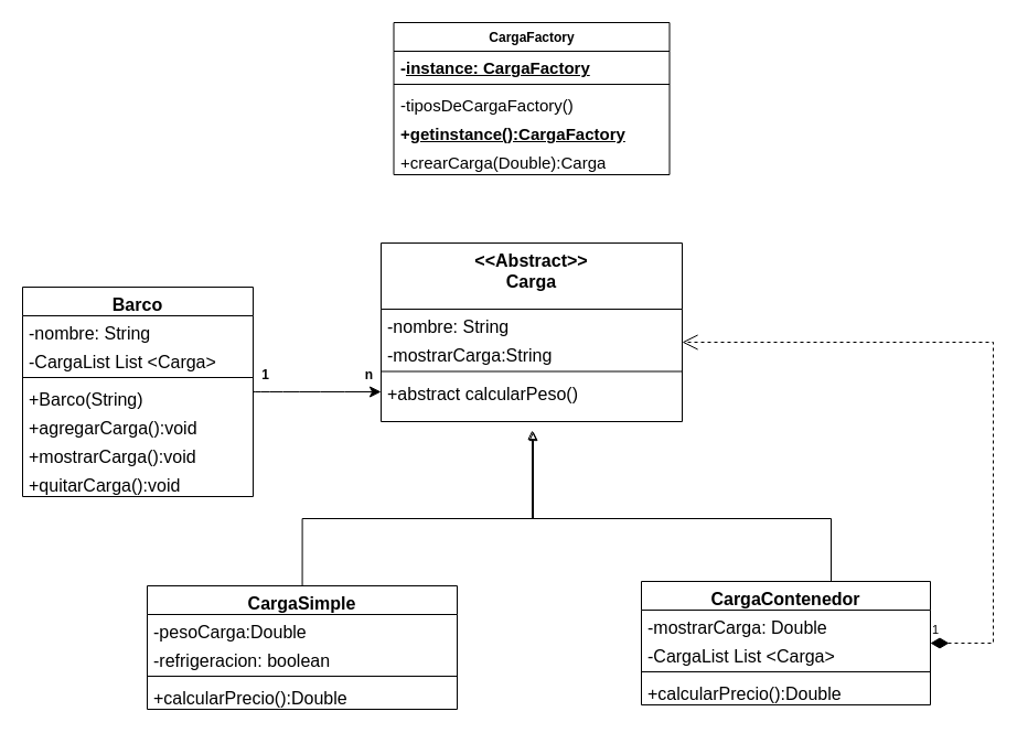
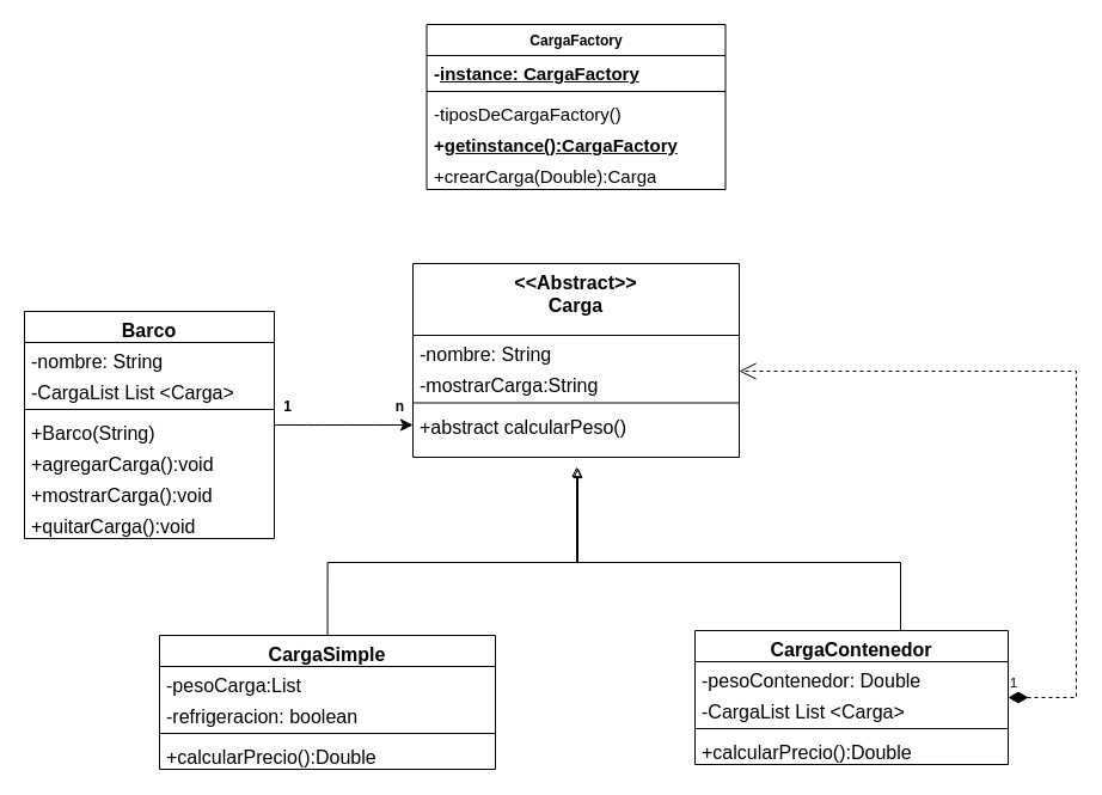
  <mxCell id="0" />
  <mxCell id="1" parent="0" />
  <mxCell id="2" value="&amp;lt;&amp;lt;Abstract&amp;gt;&amp;gt;&lt;br&gt;Carga" style="swimlane;fontStyle=1;align=center;verticalAlign=top;childLayout=stackLayout;horizontal=1;startSize=60;horizontalStack=0;resizeParent=1;resizeParentMax=0;resizeLast=0;collapsible=1;marginBottom=0;whiteSpace=wrap;html=1;fontSize=16;labelBackgroundColor=none;" vertex="1" parent="1"><mxGeometry x="345" y="220" width="273" height="162" as="geometry" /></mxCell>
  <mxCell id="3" value="-nombre: String" style="text;strokeColor=none;fillColor=none;align=left;verticalAlign=top;spacingLeft=4;spacingRight=4;overflow=hidden;rotatable=0;points=[[0,0.5],[1,0.5]];portConstraint=eastwest;whiteSpace=wrap;html=1;fontSize=16;labelBackgroundColor=none;" vertex="1" parent="2"><mxGeometry y="60" width="273" height="26" as="geometry" /></mxCell>
  <mxCell id="4" value="-mostrarCarga:String" style="text;strokeColor=none;fillColor=none;align=left;verticalAlign=top;spacingLeft=4;spacingRight=4;overflow=hidden;rotatable=0;points=[[0,0.5],[1,0.5]];portConstraint=eastwest;whiteSpace=wrap;html=1;fontSize=16;labelBackgroundColor=none;" vertex="1" parent="2"><mxGeometry y="86" width="273" height="26" as="geometry" /></mxCell>
  <mxCell id="5" value="" style="line;strokeWidth=1;fillColor=none;align=left;verticalAlign=middle;spacingTop=-1;spacingLeft=3;spacingRight=3;rotatable=0;labelPosition=right;points=[];portConstraint=eastwest;fontSize=16;labelBackgroundColor=none;" vertex="1" parent="2"><mxGeometry y="112" width="273" height="9" as="geometry" /></mxCell>
  <mxCell id="6" value="+abstract calcularPeso()" style="text;strokeColor=none;fillColor=none;align=left;verticalAlign=top;spacingLeft=4;spacingRight=4;overflow=hidden;rotatable=0;points=[[0,0.5],[1,0.5]];portConstraint=eastwest;whiteSpace=wrap;html=1;fontSize=16;labelBackgroundColor=none;" vertex="1" parent="2"><mxGeometry y="121" width="273" height="41" as="geometry" /></mxCell>
  <mxCell id="7" style="edgeStyle=none;curved=1;rounded=0;orthogonalLoop=1;jettySize=auto;html=1;fontSize=12;startSize=8;endSize=8;labelBackgroundColor=none;fontColor=default;entryX=0;entryY=0.5;entryDx=0;entryDy=0;" edge="1" parent="1" source="8"><mxGeometry relative="1" as="geometry"><mxPoint x="345" y="355" as="targetPoint" /></mxGeometry></mxCell>
  <mxCell id="8" value="Barco" style="swimlane;fontStyle=1;align=center;verticalAlign=top;childLayout=stackLayout;horizontal=1;startSize=26;horizontalStack=0;resizeParent=1;resizeParentMax=0;resizeLast=0;collapsible=1;marginBottom=0;whiteSpace=wrap;html=1;fontSize=16;labelBackgroundColor=none;" vertex="1" parent="1"><mxGeometry x="20" y="260" width="209" height="190" as="geometry" /></mxCell>
  <mxCell id="9" value="-nombre: String" style="text;strokeColor=none;fillColor=none;align=left;verticalAlign=top;spacingLeft=4;spacingRight=4;overflow=hidden;rotatable=0;points=[[0,0.5],[1,0.5]];portConstraint=eastwest;whiteSpace=wrap;html=1;fontSize=16;labelBackgroundColor=none;" vertex="1" parent="8"><mxGeometry y="26" width="209" height="26" as="geometry" /></mxCell>
  <mxCell id="10" value="-CargaList List &amp;lt;Carga&amp;gt;" style="text;strokeColor=none;fillColor=none;align=left;verticalAlign=top;spacingLeft=4;spacingRight=4;overflow=hidden;rotatable=0;points=[[0,0.5],[1,0.5]];portConstraint=eastwest;whiteSpace=wrap;html=1;fontSize=16;labelBackgroundColor=none;" vertex="1" parent="8"><mxGeometry y="52" width="209" height="26" as="geometry" /></mxCell>
  <mxCell id="11" value="" style="line;strokeWidth=1;fillColor=none;align=left;verticalAlign=middle;spacingTop=-1;spacingLeft=3;spacingRight=3;rotatable=0;labelPosition=right;points=[];portConstraint=eastwest;fontSize=16;labelBackgroundColor=none;" vertex="1" parent="8"><mxGeometry y="78" width="209" height="8" as="geometry" /></mxCell>
  <mxCell id="12" value="+Barco(String)" style="text;strokeColor=none;fillColor=none;align=left;verticalAlign=top;spacingLeft=4;spacingRight=4;overflow=hidden;rotatable=0;points=[[0,0.5],[1,0.5]];portConstraint=eastwest;whiteSpace=wrap;html=1;fontSize=16;labelBackgroundColor=none;" vertex="1" parent="8"><mxGeometry y="86" width="209" height="26" as="geometry" /></mxCell>
  <mxCell id="13" value="+agregarCarga():void" style="text;strokeColor=none;fillColor=none;align=left;verticalAlign=top;spacingLeft=4;spacingRight=4;overflow=hidden;rotatable=0;points=[[0,0.5],[1,0.5]];portConstraint=eastwest;whiteSpace=wrap;html=1;fontSize=16;labelBackgroundColor=none;" vertex="1" parent="8"><mxGeometry y="112" width="209" height="26" as="geometry" /></mxCell>
  <mxCell id="14" value="+mostrarCarga():void" style="text;strokeColor=none;fillColor=none;align=left;verticalAlign=top;spacingLeft=4;spacingRight=4;overflow=hidden;rotatable=0;points=[[0,0.5],[1,0.5]];portConstraint=eastwest;whiteSpace=wrap;html=1;fontSize=16;labelBackgroundColor=none;" vertex="1" parent="8"><mxGeometry y="138" width="209" height="26" as="geometry" /></mxCell>
  <mxCell id="15" value="+quitarCarga():void" style="text;strokeColor=none;fillColor=none;align=left;verticalAlign=top;spacingLeft=4;spacingRight=4;overflow=hidden;rotatable=0;points=[[0,0.5],[1,0.5]];portConstraint=eastwest;whiteSpace=wrap;html=1;fontSize=16;labelBackgroundColor=none;" vertex="1" parent="8"><mxGeometry y="164" width="209" height="26" as="geometry" /></mxCell>
  <mxCell id="16" style="edgeStyle=orthogonalEdgeStyle;rounded=0;orthogonalLoop=1;jettySize=auto;html=1;endArrow=block;endFill=0;" edge="1" parent="1"><mxGeometry relative="1" as="geometry"><mxPoint x="273.571" y="531" as="sourcePoint" /><mxPoint x="483" y="391" as="targetPoint" /><Array as="points"><mxPoint x="274" y="470" /><mxPoint x="483" y="470" /></Array></mxGeometry></mxCell>
  <mxCell id="17" value="CargaSimple" style="swimlane;fontStyle=1;align=center;verticalAlign=top;childLayout=stackLayout;horizontal=1;startSize=26;horizontalStack=0;resizeParent=1;resizeParentMax=0;resizeLast=0;collapsible=1;marginBottom=0;whiteSpace=wrap;html=1;fontSize=16;labelBackgroundColor=none;" vertex="1" parent="1"><mxGeometry x="133" y="531" width="281" height="112" as="geometry" /></mxCell>
- <mxCell id="18" value="-pesoCarga:Double" style="text;strokeColor=none;fillColor=none;align=left;verticalAlign=top;spacingLeft=4;spacingRight=4;overflow=hidden;rotatable=0;points=[[0,0.5],[1,0.5]];portConstraint=eastwest;whiteSpace=wrap;html=1;fontSize=16;labelBackgroundColor=none;" vertex="1" parent="17"><mxGeometry y="26" width="281" height="26" as="geometry" /></mxCell>
+ <mxCell id="18" value="-pesoCarga:List" style="text;strokeColor=none;fillColor=none;align=left;verticalAlign=top;spacingLeft=4;spacingRight=4;overflow=hidden;rotatable=0;points=[[0,0.5],[1,0.5]];portConstraint=eastwest;whiteSpace=wrap;html=1;fontSize=16;labelBackgroundColor=none;" vertex="1" parent="17"><mxGeometry y="26" width="281" height="26" as="geometry" /></mxCell>
  <mxCell id="19" value="-refrigeracion: boolean" style="text;strokeColor=none;fillColor=none;align=left;verticalAlign=top;spacingLeft=4;spacingRight=4;overflow=hidden;rotatable=0;points=[[0,0.5],[1,0.5]];portConstraint=eastwest;whiteSpace=wrap;html=1;fontSize=16;labelBackgroundColor=none;" vertex="1" parent="17"><mxGeometry y="52" width="281" height="26" as="geometry" /></mxCell>
  <mxCell id="20" value="" style="line;strokeWidth=1;fillColor=none;align=left;verticalAlign=middle;spacingTop=-1;spacingLeft=3;spacingRight=3;rotatable=0;labelPosition=right;points=[];portConstraint=eastwest;fontSize=16;labelBackgroundColor=none;" vertex="1" parent="17"><mxGeometry y="78" width="281" height="8" as="geometry" /></mxCell>
  <mxCell id="21" value="+calcularPrecio():Double" style="text;strokeColor=none;fillColor=none;align=left;verticalAlign=top;spacingLeft=4;spacingRight=4;overflow=hidden;rotatable=0;points=[[0,0.5],[1,0.5]];portConstraint=eastwest;whiteSpace=wrap;html=1;fontSize=16;labelBackgroundColor=none;" vertex="1" parent="17"><mxGeometry y="86" width="281" height="26" as="geometry" /></mxCell>
  <mxCell id="22" style="edgeStyle=orthogonalEdgeStyle;rounded=0;orthogonalLoop=1;jettySize=auto;html=1;endArrow=block;endFill=0;" edge="1" parent="1" source="23"><mxGeometry relative="1" as="geometry"><mxPoint x="482" y="390" as="targetPoint" /><Array as="points"><mxPoint x="753" y="470" /><mxPoint x="482" y="470" /></Array></mxGeometry></mxCell>
  <mxCell id="23" value="CargaContenedor" style="swimlane;fontStyle=1;align=center;verticalAlign=top;childLayout=stackLayout;horizontal=1;startSize=26;horizontalStack=0;resizeParent=1;resizeParentMax=0;resizeLast=0;collapsible=1;marginBottom=0;whiteSpace=wrap;html=1;fontSize=16;labelBackgroundColor=none;" vertex="1" parent="1"><mxGeometry x="581" y="527" width="262" height="112" as="geometry" /></mxCell>
- <mxCell id="24" value="-mostrarCarga: Double" style="text;strokeColor=none;fillColor=none;align=left;verticalAlign=top;spacingLeft=4;spacingRight=4;overflow=hidden;rotatable=0;points=[[0,0.5],[1,0.5]];portConstraint=eastwest;whiteSpace=wrap;html=1;fontSize=16;labelBackgroundColor=none;" vertex="1" parent="23"><mxGeometry y="26" width="262" height="26" as="geometry" /></mxCell>
+ <mxCell id="24" value="-pesoContenedor: Double" style="text;strokeColor=none;fillColor=none;align=left;verticalAlign=top;spacingLeft=4;spacingRight=4;overflow=hidden;rotatable=0;points=[[0,0.5],[1,0.5]];portConstraint=eastwest;whiteSpace=wrap;html=1;fontSize=16;labelBackgroundColor=none;" vertex="1" parent="23"><mxGeometry y="26" width="262" height="26" as="geometry" /></mxCell>
  <mxCell id="25" value="-CargaList List &amp;lt;Carga&amp;gt;" style="text;strokeColor=none;fillColor=none;align=left;verticalAlign=top;spacingLeft=4;spacingRight=4;overflow=hidden;rotatable=0;points=[[0,0.5],[1,0.5]];portConstraint=eastwest;whiteSpace=wrap;html=1;fontSize=16;labelBackgroundColor=none;" vertex="1" parent="23"><mxGeometry y="52" width="262" height="26" as="geometry" /></mxCell>
  <mxCell id="26" value="" style="line;strokeWidth=1;fillColor=none;align=left;verticalAlign=middle;spacingTop=-1;spacingLeft=3;spacingRight=3;rotatable=0;labelPosition=right;points=[];portConstraint=eastwest;fontSize=16;labelBackgroundColor=none;" vertex="1" parent="23"><mxGeometry y="78" width="262" height="8" as="geometry" /></mxCell>
  <mxCell id="27" value="+calcularPrecio():Double" style="text;strokeColor=none;fillColor=none;align=left;verticalAlign=top;spacingLeft=4;spacingRight=4;overflow=hidden;rotatable=0;points=[[0,0.5],[1,0.5]];portConstraint=eastwest;whiteSpace=wrap;html=1;fontSize=16;labelBackgroundColor=none;" vertex="1" parent="23"><mxGeometry y="86" width="262" height="26" as="geometry" /></mxCell>
  <mxCell id="28" value="CargaFactory" style="swimlane;fontStyle=1;align=center;verticalAlign=top;childLayout=stackLayout;horizontal=1;startSize=26;horizontalStack=0;resizeParent=1;resizeParentMax=0;resizeLast=0;collapsible=1;marginBottom=0;whiteSpace=wrap;html=1;" vertex="1" parent="1"><mxGeometry x="356.5" width="250" height="138" as="geometry" y="20" /></mxCell>
  <mxCell id="29" value="&lt;font style=&quot;font-size: 15px;&quot;&gt;&lt;b&gt;-&lt;u&gt;instance: CargaFactory&lt;/u&gt;&lt;/b&gt;&lt;/font&gt;" style="text;strokeColor=none;fillColor=none;align=left;verticalAlign=top;spacingLeft=4;spacingRight=4;overflow=hidden;rotatable=0;points=[[0,0.5],[1,0.5]];portConstraint=eastwest;whiteSpace=wrap;html=1;" vertex="1" parent="28"><mxGeometry y="26" width="250" height="26" as="geometry" /></mxCell>
  <mxCell id="30" value="" style="line;strokeWidth=1;fillColor=none;align=left;verticalAlign=middle;spacingTop=-1;spacingLeft=3;spacingRight=3;rotatable=0;labelPosition=right;points=[];portConstraint=eastwest;strokeColor=inherit;" vertex="1" parent="28"><mxGeometry y="52" width="250" height="8" as="geometry" /></mxCell>
  <mxCell id="31" value="&lt;font style=&quot;font-size: 15px;&quot;&gt;-tiposDeCargaFactory()&lt;/font&gt;" style="text;strokeColor=none;fillColor=none;align=left;verticalAlign=top;spacingLeft=4;spacingRight=4;overflow=hidden;rotatable=0;points=[[0,0.5],[1,0.5]];portConstraint=eastwest;whiteSpace=wrap;html=1;" vertex="1" parent="28"><mxGeometry y="60" width="250" height="26" as="geometry" /></mxCell>
  <mxCell id="32" value="&lt;font style=&quot;font-size: 15px;&quot;&gt;&lt;b&gt;+&lt;u&gt;getinstance():CargaFactory&lt;/u&gt;&lt;/b&gt;&lt;/font&gt;" style="text;strokeColor=none;fillColor=none;align=left;verticalAlign=top;spacingLeft=4;spacingRight=4;overflow=hidden;rotatable=0;points=[[0,0.5],[1,0.5]];portConstraint=eastwest;whiteSpace=wrap;html=1;" vertex="1" parent="28"><mxGeometry y="86" width="250" height="26" as="geometry" /></mxCell>
  <mxCell id="33" value="&lt;font style=&quot;font-size: 15px;&quot;&gt;+crearCarga(Double):Carga&lt;/font&gt;" style="text;strokeColor=none;fillColor=none;align=left;verticalAlign=top;spacingLeft=4;spacingRight=4;overflow=hidden;rotatable=0;points=[[0,0.5],[1,0.5]];portConstraint=eastwest;whiteSpace=wrap;html=1;" vertex="1" parent="28"><mxGeometry y="112" width="250" height="26" as="geometry" /></mxCell>
  <mxCell id="34" value="1" style="text;align=center;fontStyle=1;verticalAlign=middle;spacingLeft=3;spacingRight=3;strokeColor=none;rotatable=0;points=[[0,0.5],[1,0.5]];portConstraint=eastwest;html=1;" vertex="1" parent="1"><mxGeometry x="200" y="327" width="80" height="26" as="geometry" /></mxCell>
  <mxCell id="35" value="n" style="text;align=center;fontStyle=1;verticalAlign=middle;spacingLeft=3;spacingRight=3;strokeColor=none;rotatable=0;points=[[0,0.5],[1,0.5]];portConstraint=eastwest;html=1;" vertex="1" parent="1"><mxGeometry x="280" y="320" width="108" height="40" as="geometry" /></mxCell>
  <mxCell id="36" value="1" style="endArrow=open;html=1;endSize=12;startArrow=diamondThin;startSize=14;startFill=1;edgeStyle=orthogonalEdgeStyle;align=left;verticalAlign=bottom;rounded=0;dashed=1;" edge="1" parent="1" source="23" target="2"><mxGeometry x="-1" y="3" relative="1" as="geometry"><mxPoint x="843" y="540" as="sourcePoint" /><mxPoint x="1003" y="540" as="targetPoint" /><Array as="points"><mxPoint x="900" y="583" /><mxPoint x="900" y="310" /></Array></mxGeometry></mxCell>
